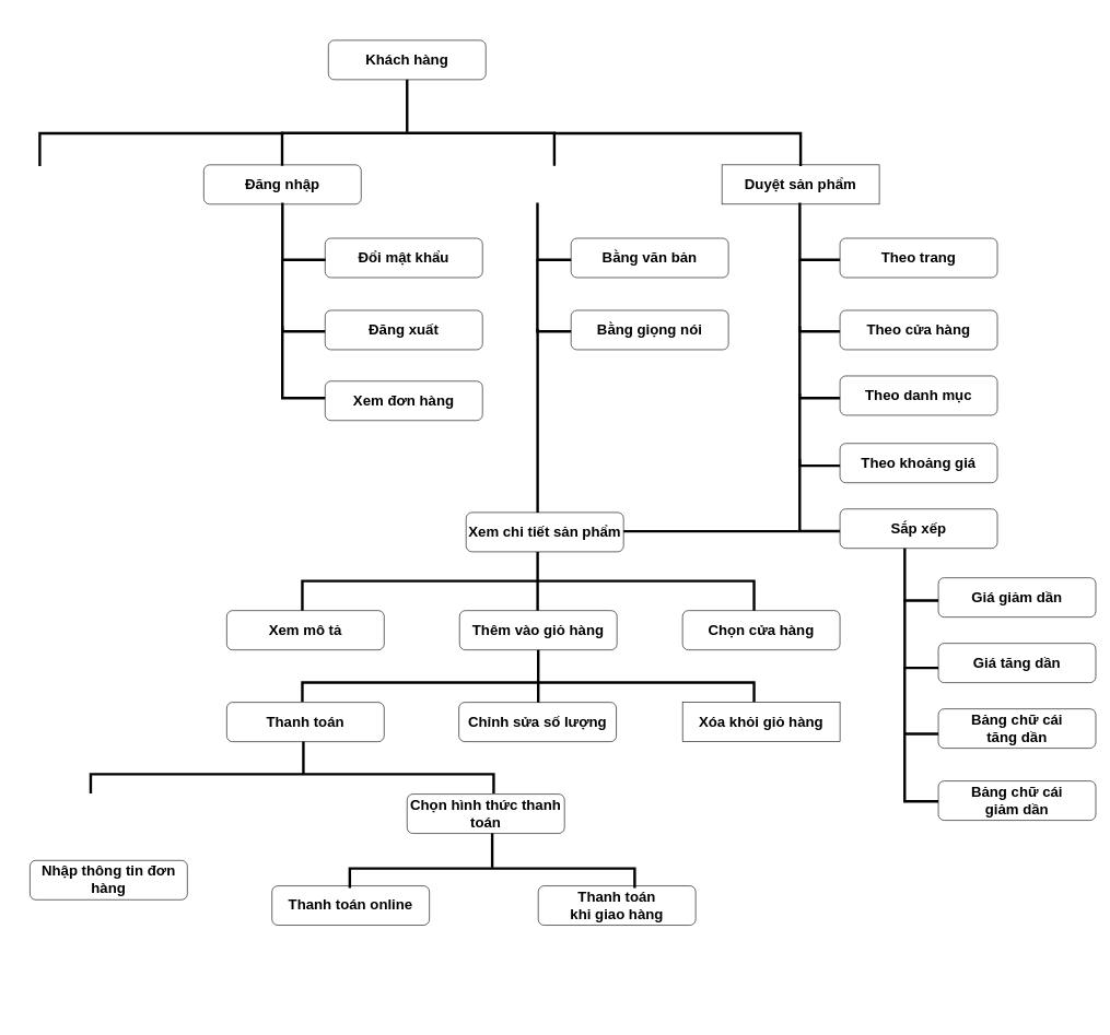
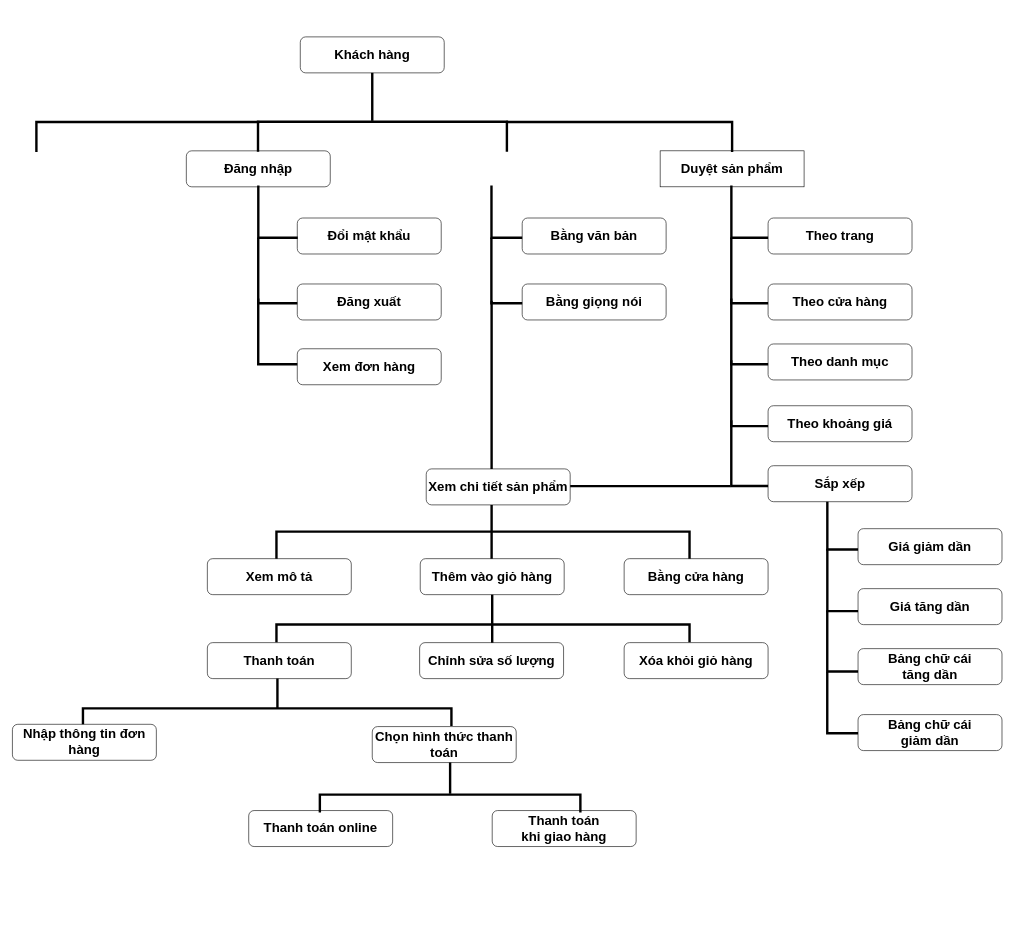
  <mxCell id="0" />
  <mxCell id="1" parent="0" />
  <mxCell id="2" value="&lt;span style=&quot;color: rgba(0 , 0 , 0 , 0) ; font-family: monospace ; font-size: 0px ; background-color: rgb(248 , 249 , 250)&quot;&gt;%3CmxGraphModel%3E%3Croot%3E%3CmxCell%20id%3D%220%22%2F%3E%3CmxCell%20id%3D%221%22%20parent%3D%220%22%2F%3E%3CmxCell%20id%3D%222%22%20value%3D%22%22%20style%3D%22line%3BstrokeWidth%3D4%3Bdirection%3Dsouth%3Bhtml%3D1%3BfontSize%3D56%3B%22%20vertex%3D%221%22%20parent%3D%221%22%3E%3CmxGeometry%20x%3D%221915%22%20y%3D%221880%22%20width%3D%2210%22%20height%3D%22100%22%20as%3D%22geometry%22%2F%3E%3C%2FmxCell%3E%3C%2Froot%3E%3C%2FmxGraphModel%3E&lt;/span&gt;" style="line;strokeWidth=4;direction=south;html=1;fontSize=56;" vertex="1" parent="1"><mxGeometry x="744.81" y="1257.37" width="10" height="65.63" as="geometry" /></mxCell>
  <mxCell id="3" value="&lt;span style=&quot;color: rgba(0 , 0 , 0 , 0) ; font-family: monospace ; font-size: 0px ; background-color: rgb(248 , 249 , 250)&quot;&gt;%3CmxGraphModel%3E%3Croot%3E%3CmxCell%20id%3D%220%22%2F%3E%3CmxCell%20id%3D%221%22%20parent%3D%220%22%2F%3E%3CmxCell%20id%3D%222%22%20value%3D%22%22%20style%3D%22line%3BstrokeWidth%3D4%3Bdirection%3Dsouth%3Bhtml%3D1%3BfontSize%3D56%3B%22%20vertex%3D%221%22%20parent%3D%221%22%3E%3CmxGeometry%20x%3D%221915%22%20y%3D%221880%22%20width%3D%2210%22%20height%3D%22100%22%20as%3D%22geometry%22%2F%3E%3C%2FmxCell%3E%3C%2Froot%3E%3C%2FmxGraphModel%3E&lt;/span&gt;" style="line;strokeWidth=4;direction=south;html=1;fontSize=56;" vertex="1" parent="1"><mxGeometry x="456.88" y="1122.04" width="10" height="58.96" as="geometry" /></mxCell>
  <mxCell id="4" value="" style="strokeWidth=4;html=1;shape=mxgraph.flowchart.annotation_1;align=left;pointerEvents=1;fontSize=56;rotation=90;" vertex="1" parent="1"><mxGeometry x="430" y="888.19" width="29.63" height="614.38" as="geometry" /></mxCell>
  <mxCell id="5" value="&lt;span style=&quot;color: rgba(0 , 0 , 0 , 0) ; font-family: monospace ; font-size: 0px ; background-color: rgb(248 , 249 , 250)&quot;&gt;%3CmxGraphModel%3E%3Croot%3E%3CmxCell%20id%3D%220%22%2F%3E%3CmxCell%20id%3D%221%22%20parent%3D%220%22%2F%3E%3CmxCell%20id%3D%222%22%20value%3D%22%22%20style%3D%22line%3BstrokeWidth%3D4%3Bdirection%3Dsouth%3Bhtml%3D1%3BfontSize%3D56%3B%22%20vertex%3D%221%22%20parent%3D%221%22%3E%3CmxGeometry%20x%3D%221915%22%20y%3D%221880%22%20width%3D%2210%22%20height%3D%22100%22%20as%3D%22geometry%22%2F%3E%3C%2FmxCell%3E%3C%2Froot%3E%3C%2FmxGraphModel%3E&lt;/span&gt;" style="line;strokeWidth=4;direction=south;html=1;fontSize=56;" vertex="1" parent="1"><mxGeometry x="815" y="981" width="10" height="100" as="geometry" /></mxCell>
  <mxCell id="6" value="" style="line;strokeWidth=4;direction=south;html=1;fontSize=56;" vertex="1" parent="1"><mxGeometry x="814" y="841" width="10" height="100" as="geometry" /></mxCell>
  <mxCell id="7" value="" style="strokeWidth=4;html=1;shape=mxgraph.flowchart.annotation_1;align=left;pointerEvents=1;fontSize=56;rotation=90;" vertex="1" parent="1"><mxGeometry x="779.63" y="566.62" width="50" height="688.75" as="geometry" /></mxCell>
  <mxCell id="8" value="" style="line;strokeWidth=4;direction=south;html=1;fontSize=56;" vertex="1" parent="1"><mxGeometry x="814" y="501" width="10" height="290" as="geometry" /></mxCell>
  <mxCell id="9" value="" style="line;strokeWidth=4;direction=south;html=1;fontSize=56;rotation=90;" vertex="1" parent="1"><mxGeometry x="1077" y="675" width="10" height="270" as="geometry" /></mxCell>
  <mxCell id="10" value="&lt;br&gt;&lt;br&gt;&lt;br&gt;&lt;br&gt;&lt;br&gt;&lt;br&gt;&lt;br&gt;&lt;br&gt;" style="shape=partialRectangle;whiteSpace=wrap;html=1;top=0;left=0;fillColor=none;strokeWidth=4;fontSize=56;rotation=90;" vertex="1" parent="1"><mxGeometry x="411.22" y="518" width="107.62" height="70.31" as="geometry" /></mxCell>
  <mxCell id="11" value="&lt;br&gt;&lt;br&gt;&lt;br&gt;&lt;br&gt;&lt;br&gt;&lt;br&gt;&lt;br&gt;&lt;br&gt;" style="shape=partialRectangle;whiteSpace=wrap;html=1;top=0;left=0;fillColor=none;strokeWidth=4;fontSize=56;rotation=90;" vertex="1" parent="1"><mxGeometry x="1368.16" y="841.32" width="85" height="63.75" as="geometry" /></mxCell>
  <mxCell id="12" value="&lt;br&gt;&lt;br&gt;&lt;br&gt;&lt;br&gt;&lt;br&gt;&lt;br&gt;&lt;br&gt;&lt;br&gt;" style="shape=partialRectangle;whiteSpace=wrap;html=1;top=0;left=0;fillColor=none;strokeWidth=4;fontSize=56;rotation=90;" vertex="1" parent="1"><mxGeometry x="1363.81" y="1136.88" width="100" height="70.31" as="geometry" /></mxCell>
  <mxCell id="13" value="&lt;br&gt;&lt;br&gt;&lt;br&gt;&lt;br&gt;&lt;br&gt;&lt;br&gt;&lt;br&gt;&lt;br&gt;" style="shape=partialRectangle;whiteSpace=wrap;html=1;top=0;left=0;fillColor=none;strokeWidth=4;fontSize=56;rotation=90;" vertex="1" parent="1"><mxGeometry x="1363.81" y="1033.88" width="100" height="70.31" as="geometry" /></mxCell>
  <mxCell id="14" value="&lt;br&gt;&lt;br&gt;&lt;br&gt;&lt;br&gt;&lt;br&gt;&lt;br&gt;&lt;br&gt;&lt;br&gt;" style="shape=partialRectangle;whiteSpace=wrap;html=1;top=0;left=0;fillColor=none;strokeWidth=4;fontSize=56;rotation=90;" vertex="1" parent="1"><mxGeometry x="1359.74" y="935.67" width="101.84" height="63.75" as="geometry" /></mxCell>
  <mxCell id="15" value="&lt;br&gt;&lt;br&gt;&lt;br&gt;&lt;br&gt;&lt;br&gt;&lt;br&gt;&lt;br&gt;&lt;br&gt;" style="shape=partialRectangle;whiteSpace=wrap;html=1;top=0;left=0;fillColor=none;strokeWidth=4;fontSize=56;rotation=90;" vertex="1" parent="1"><mxGeometry x="1200" y="721" width="107.62" height="70.31" as="geometry" /></mxCell>
  <mxCell id="16" value="&lt;br&gt;&lt;br&gt;&lt;br&gt;&lt;br&gt;&lt;br&gt;&lt;br&gt;&lt;br&gt;&lt;br&gt;" style="shape=partialRectangle;whiteSpace=wrap;html=1;top=0;left=0;fillColor=none;strokeWidth=4;fontSize=56;rotation=90;" vertex="1" parent="1"><mxGeometry x="1200" y="621" width="107.62" height="70.31" as="geometry" /></mxCell>
  <mxCell id="17" value="&lt;br&gt;&lt;br&gt;&lt;br&gt;&lt;br&gt;&lt;br&gt;&lt;br&gt;&lt;br&gt;&lt;br&gt;" style="shape=partialRectangle;whiteSpace=wrap;html=1;top=0;left=0;fillColor=none;strokeWidth=4;fontSize=56;rotation=90;" vertex="1" parent="1"><mxGeometry x="1200" y="518" width="107.62" height="70.31" as="geometry" /></mxCell>
  <mxCell id="18" value="Khách hàng" style="rounded=1;whiteSpace=wrap;html=1;fontSize=22;fontStyle=1" vertex="1" parent="1"><mxGeometry x="500" y="61" width="240" height="60" as="geometry" /></mxCell>
  <mxCell id="19" value="Đăng nhập" style="rounded=1;whiteSpace=wrap;html=1;fontSize=22;fontStyle=1" vertex="1" parent="1"><mxGeometry x="310" y="251" width="240" height="60" as="geometry" /></mxCell>
  <mxCell id="20" value="Đổi mật khẩu" style="rounded=1;whiteSpace=wrap;html=1;fontSize=22;fontStyle=1" vertex="1" parent="1"><mxGeometry x="495" y="363" width="240" height="60" as="geometry" /></mxCell>
  <mxCell id="21" value="Duyệt sản phẩm" style="whiteSpace=wrap;html=1;fontSize=22;fontStyle=1;rounded=0;" vertex="1" parent="1"><mxGeometry x="1100" y="251" width="240" height="60" as="geometry" /></mxCell>
  <mxCell id="22" value="Xem chi tiết sản phẩm" style="rounded=1;whiteSpace=wrap;html=1;fontSize=22;fontStyle=1" vertex="1" parent="1"><mxGeometry x="710" y="781.32" width="240" height="60" as="geometry" /></mxCell>
  <mxCell id="23" value="Theo danh mục" style="rounded=1;whiteSpace=wrap;html=1;fontSize=22;fontStyle=1" vertex="1" parent="1"><mxGeometry x="1280" y="573" width="240" height="60" as="geometry" /></mxCell>
  <mxCell id="24" value="Sắp xếp" style="rounded=1;whiteSpace=wrap;html=1;fontSize=22;fontStyle=1" vertex="1" parent="1"><mxGeometry x="1280" y="776" width="240" height="60" as="geometry" /></mxCell>
  <mxCell id="25" value="Giá tăng dần" style="rounded=1;whiteSpace=wrap;html=1;fontSize=22;fontStyle=1" vertex="1" parent="1"><mxGeometry x="1430" y="981" width="240" height="60" as="geometry" /></mxCell>
  <mxCell id="26" value="Bảng chữ cái&lt;br&gt;tăng dần" style="rounded=1;whiteSpace=wrap;html=1;fontSize=22;fontStyle=1" vertex="1" parent="1"><mxGeometry x="1430" y="1081" width="240" height="60" as="geometry" /></mxCell>
  <mxCell id="27" value="Bảng chữ cái&lt;br&gt;giảm dần" style="rounded=1;whiteSpace=wrap;html=1;fontSize=22;fontStyle=1" vertex="1" parent="1"><mxGeometry x="1430" y="1191" width="240" height="60" as="geometry" /></mxCell>
- <mxCell id="28" value="Chọn cửa hàng" style="rounded=1;whiteSpace=wrap;html=1;fontSize=22;fontStyle=1" vertex="1" parent="1"><mxGeometry x="1040" y="931" width="240" height="60" as="geometry" /></mxCell>
+ <mxCell id="28" value="Bằng cửa hàng" style="rounded=1;whiteSpace=wrap;html=1;fontSize=22;fontStyle=1" vertex="1" parent="1"><mxGeometry x="1040" y="931" width="240" height="60" as="geometry" /></mxCell>
  <mxCell id="29" value="Thêm vào giỏ hàng" style="rounded=1;whiteSpace=wrap;html=1;fontSize=22;fontStyle=1" vertex="1" parent="1"><mxGeometry x="700" y="931" width="240" height="60" as="geometry" /></mxCell>
  <mxCell id="30" value="Chỉnh sửa số lượng" style="rounded=1;whiteSpace=wrap;html=1;fontSize=22;fontStyle=1" vertex="1" parent="1"><mxGeometry x="699" y="1071" width="240" height="60" as="geometry" /></mxCell>
- <mxCell id="31" value="Xóa khỏi giỏ hàng" style="whiteSpace=wrap;html=1;fontSize=22;fontStyle=1;rounded=0;" vertex="1" parent="1"><mxGeometry x="1040" y="1071" width="240" height="60" as="geometry" /></mxCell>
+ <mxCell id="31" value="Xóa khỏi giỏ hàng" style="rounded=1;whiteSpace=wrap;html=1;fontSize=22;fontStyle=1" vertex="1" parent="1"><mxGeometry x="1040" y="1071" width="240" height="60" as="geometry" /></mxCell>
  <mxCell id="32" value="Thanh toán" style="rounded=1;whiteSpace=wrap;html=1;fontSize=22;fontStyle=1" vertex="1" parent="1"><mxGeometry x="345.03" y="1071" width="240" height="60" as="geometry" /></mxCell>
  <mxCell id="33" value="Thanh toán&lt;br&gt;khi giao hàng" style="rounded=1;whiteSpace=wrap;html=1;fontSize=22;fontStyle=1" vertex="1" parent="1"><mxGeometry x="820" y="1351" width="240" height="60" as="geometry" /></mxCell>
  <mxCell id="34" value="Thanh toán online" style="rounded=1;whiteSpace=wrap;html=1;fontSize=22;fontStyle=1" vertex="1" parent="1"><mxGeometry x="414" y="1351" width="240" height="60" as="geometry" /></mxCell>
- <mxCell id="35" value="Nhập thông tin đơn hàng" style="rounded=1;whiteSpace=wrap;html=1;fontSize=22;fontStyle=1" vertex="1" parent="1"><mxGeometry x="45" y="1312.19" width="240" height="60" as="geometry" /></mxCell>
+ <mxCell id="35" value="Nhập thông tin đơn hàng" style="rounded=1;whiteSpace=wrap;html=1;fontSize=22;fontStyle=1" vertex="1" parent="1"><mxGeometry x="20" y="1207.19" width="240" height="60" as="geometry" /></mxCell>
  <mxCell id="36" value="Chọn hình thức thanh toán" style="rounded=1;whiteSpace=wrap;html=1;fontSize=22;fontStyle=1" vertex="1" parent="1"><mxGeometry x="620" y="1211" width="240" height="60" as="geometry" /></mxCell>
  <mxCell id="37" value="&lt;br&gt;&lt;br&gt;&lt;br&gt;&lt;br&gt;&lt;br&gt;&lt;br&gt;&lt;br&gt;&lt;br&gt;" style="shape=partialRectangle;whiteSpace=wrap;html=1;top=0;left=0;fillColor=none;strokeWidth=4;fontSize=56;rotation=90;" vertex="1" parent="1"><mxGeometry x="419.38" y="321.63" width="85" height="63.75" as="geometry" /></mxCell>
  <mxCell id="38" value="&lt;br&gt;&lt;br&gt;&lt;br&gt;&lt;br&gt;&lt;br&gt;&lt;br&gt;&lt;br&gt;&lt;br&gt;" style="shape=partialRectangle;whiteSpace=wrap;html=1;top=0;left=0;fillColor=none;strokeWidth=4;fontSize=56;rotation=90;" vertex="1" parent="1"><mxGeometry x="411.22" y="416.16" width="107.62" height="70.31" as="geometry" /></mxCell>
  <mxCell id="39" value="Theo khoảng giá" style="rounded=1;whiteSpace=wrap;html=1;fontSize=22;fontStyle=1" vertex="1" parent="1"><mxGeometry x="1280" y="676" width="240" height="60" as="geometry" /></mxCell>
  <mxCell id="40" value="Xem mô tả" style="rounded=1;whiteSpace=wrap;html=1;fontSize=22;fontStyle=1" vertex="1" parent="1"><mxGeometry x="345.03" y="931" width="240" height="60" as="geometry" /></mxCell>
  <mxCell id="41" value="" style="strokeWidth=4;html=1;shape=mxgraph.flowchart.annotation_1;align=left;pointerEvents=1;fontSize=56;rotation=90;" vertex="1" parent="1"><mxGeometry x="612" y="20" width="50" height="415" as="geometry" /></mxCell>
  <mxCell id="42" value="" style="line;strokeWidth=4;direction=south;html=1;fontSize=56;" vertex="1" parent="1"><mxGeometry x="615" y="121" width="10" height="80" as="geometry" /></mxCell>
  <mxCell id="43" value="" style="shape=partialRectangle;whiteSpace=wrap;html=1;bottom=0;right=0;fillColor=none;strokeWidth=4;fontSize=56;" vertex="1" parent="1"><mxGeometry x="60" y="203" width="370" height="48" as="geometry" /></mxCell>
  <mxCell id="44" value="" style="shape=partialRectangle;whiteSpace=wrap;html=1;bottom=0;right=0;fillColor=none;strokeWidth=4;fontSize=56;direction=east;flipH=1;" vertex="1" parent="1"><mxGeometry x="845" y="203" width="375" height="48" as="geometry" /></mxCell>
  <mxCell id="45" value="Đăng xuất" style="rounded=1;whiteSpace=wrap;html=1;fontSize=22;fontStyle=1" vertex="1" parent="1"><mxGeometry x="495" y="473" width="240" height="60" as="geometry" /></mxCell>
  <mxCell id="46" value="&lt;br&gt;&lt;br&gt;&lt;br&gt;&lt;br&gt;&lt;br&gt;&lt;br&gt;&lt;br&gt;&lt;br&gt;" style="shape=partialRectangle;whiteSpace=wrap;html=1;top=0;left=0;fillColor=none;strokeWidth=4;fontSize=56;rotation=90;" vertex="1" parent="1"><mxGeometry x="808.16" y="321.63" width="85" height="63.75" as="geometry" /></mxCell>
  <mxCell id="47" value="&lt;br&gt;&lt;br&gt;&lt;br&gt;&lt;br&gt;&lt;br&gt;&lt;br&gt;&lt;br&gt;&lt;br&gt;" style="shape=partialRectangle;whiteSpace=wrap;html=1;top=0;left=0;fillColor=none;strokeWidth=4;fontSize=56;rotation=90;" vertex="1" parent="1"><mxGeometry x="800" y="416.16" width="107.62" height="70.31" as="geometry" /></mxCell>
  <mxCell id="48" value="Bằng văn bản" style="rounded=1;whiteSpace=wrap;html=1;fontSize=22;fontStyle=1" vertex="1" parent="1"><mxGeometry x="870" y="363" width="240" height="60" as="geometry" /></mxCell>
  <mxCell id="49" value="Bằng giọng nói" style="rounded=1;whiteSpace=wrap;html=1;fontSize=22;fontStyle=1" vertex="1" parent="1"><mxGeometry x="870" y="473" width="240" height="60" as="geometry" /></mxCell>
  <mxCell id="50" value="&lt;br&gt;&lt;br&gt;&lt;br&gt;&lt;br&gt;&lt;br&gt;&lt;br&gt;&lt;br&gt;&lt;br&gt;" style="shape=partialRectangle;whiteSpace=wrap;html=1;top=0;left=0;fillColor=none;strokeWidth=4;fontSize=56;rotation=90;" vertex="1" parent="1"><mxGeometry x="1208.16" y="321.63" width="85" height="63.75" as="geometry" /></mxCell>
  <mxCell id="51" value="&lt;br&gt;&lt;br&gt;&lt;br&gt;&lt;br&gt;&lt;br&gt;&lt;br&gt;&lt;br&gt;&lt;br&gt;" style="shape=partialRectangle;whiteSpace=wrap;html=1;top=0;left=0;fillColor=none;strokeWidth=4;fontSize=56;rotation=90;" vertex="1" parent="1"><mxGeometry x="1200" y="416.16" width="107.62" height="70.31" as="geometry" /></mxCell>
  <mxCell id="52" value="Theo trang" style="rounded=1;whiteSpace=wrap;html=1;fontSize=22;fontStyle=1" vertex="1" parent="1"><mxGeometry x="1280" y="363" width="240" height="60" as="geometry" /></mxCell>
  <mxCell id="53" value="Theo cửa hàng" style="rounded=1;whiteSpace=wrap;html=1;fontSize=22;fontStyle=1" vertex="1" parent="1"><mxGeometry x="1280" y="473" width="240" height="60" as="geometry" /></mxCell>
  <mxCell id="54" value="Giá giảm dần" style="rounded=1;whiteSpace=wrap;html=1;fontSize=22;fontStyle=1" vertex="1" parent="1"><mxGeometry x="1430" y="881" width="240" height="60" as="geometry" /></mxCell>
  <mxCell id="55" value="Xem đơn hàng" style="rounded=1;whiteSpace=wrap;html=1;fontSize=22;fontStyle=1" vertex="1" parent="1"><mxGeometry x="495" y="581" width="240" height="60" as="geometry" /></mxCell>
  <mxCell id="56" value="" style="strokeWidth=4;html=1;shape=mxgraph.flowchart.annotation_1;align=left;pointerEvents=1;fontSize=56;rotation=90;" vertex="1" parent="1"><mxGeometry x="789.82" y="711.19" width="29.63" height="688.75" as="geometry" /></mxCell>
  <mxCell id="57" value="" style="strokeWidth=4;html=1;shape=mxgraph.flowchart.annotation_1;align=left;pointerEvents=1;fontSize=56;rotation=90;" vertex="1" parent="1"><mxGeometry x="735" y="1122.04" width="29.63" height="434.38" as="geometry" /></mxCell>
